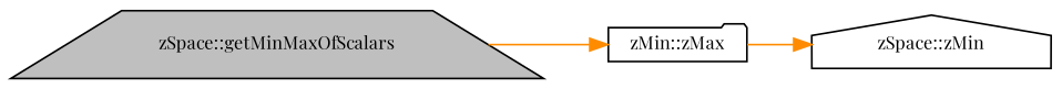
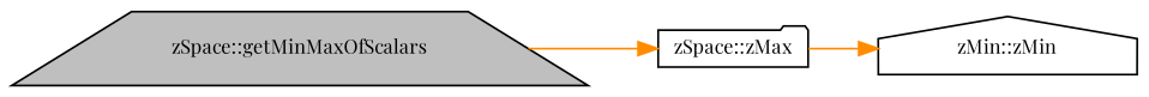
  digraph {
    fontname="Playfair Display"
    rankdir=LR
    node [color=black fillcolor=white fontname="Playfair Display" fontsize=10 style=filled]
    edge [color=darkorange fontname="Playfair Display" fontsize=10 labelfontname=Helvetica labelfontsize=10 style=solid]
    n1 [fillcolor=grey75 fontcolor=black height=0.2 label="zSpace::getMinMaxOfScalars" shape=trapezium width=0.4]
-   n2 [height=0.2 label="zMin::zMax" shape=folder width=0.4]
-   n3 [height=0.2 label="zSpace::zMin" shape=house width=0.4]
+   n2 [height=0.2 label="zSpace::zMax" shape=folder width=0.4]
+   n3 [height=0.2 label="zMin::zMin" shape=house width=0.4]
    n1 -> n2
    n2 -> n3
  }
